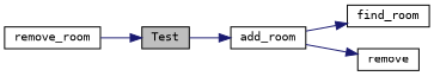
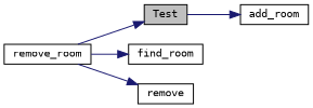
  digraph {
    fontname="DejaVu Sans Mono"
    rankdir=LR
    node [color=black fillcolor=white fontname="DejaVu Sans Mono" fontsize=10 shape=record style=filled]
    edge [color=midnightblue fontname="DejaVu Sans Mono" fontsize=10 labelfontname=Helvetica labelfontsize=10 style=solid]
    n1 [fillcolor=grey75 fontcolor=black height=0.2 label=Test width=0.4]
    n2 [height=0.2 label=add_room width=0.4]
    n3 [height=0.2 label=find_room width=0.4]
    n4 [height=0.2 label=remove width=0.4]
    n5 [height=0.2 label=remove_room width=0.4]
    n1 -> n2
-   n2 -> n3
-   n2 -> n4
+   n5 -> n3
+   n5 -> n4
    n5 -> n1
  }
